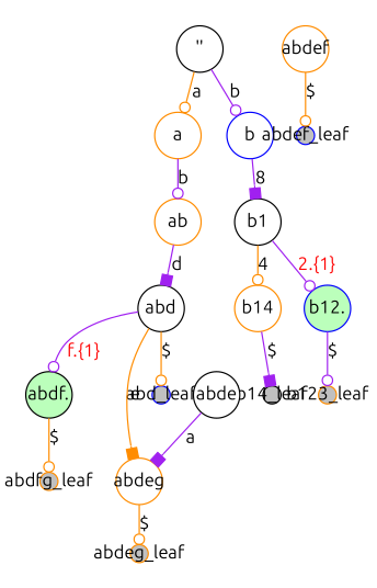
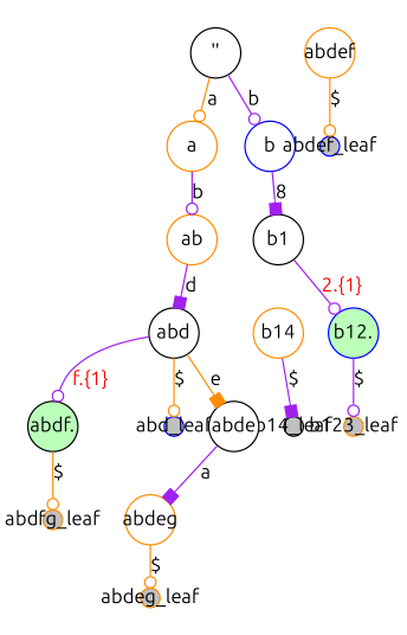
  digraph {
    fontname=Ubuntu
    ranksep=0.05
    node [color=darkorange fillcolor=white fixedsize=true fontname=Ubuntu shape=circle style=filled]
    edge [arrowhead=odot color=purple fontname=Ubuntu]
    n1 [color=black label="''"]
    a
    b [color=blue]
    ab
    b1 [color=black]
    abd_leaf [color=blue fillcolor=grey width=0.2]
    abdef_leaf [color=blue fillcolor=grey width=0.2]
    abdeg_leaf [fillcolor=grey width=0.2]
    abdfg_leaf [fillcolor=grey width=0.2]
    b123_leaf [fillcolor=grey width=0.2]
    b14_leaf [color=black fillcolor=grey width=0.2]
    abd [color=black]
    abde [color=black]
    n14 [color=black fillcolor="#bbffbb" label="abdf."]
    abdeg
    abdef
    n17 [color=blue fillcolor="#bbffbb" label="b12."]
    b14
    n1 -> a [color=darkorange label=a]
    n1 -> b [label=b]
    a -> ab [label=b]
    b -> b1 [arrowhead=box label=8]
    ab -> abd [arrowhead=box label=d]
    b1 -> n17 [fontcolor=red label="2.{1}"]
-   b1 -> b14 [color=darkorange label=4]
    abd -> abd_leaf [color=darkorange label="$"]
-   abd -> abdeg [arrowhead=box color=darkorange label=e]
+   abd -> abde [arrowhead=box color=darkorange label=e]
    abd -> n14 [fontcolor=red label="f.{1}"]
    abde -> abdeg [arrowhead=box label=a]
    n14 -> abdfg_leaf [color=darkorange label="$"]
    abdeg -> abdeg_leaf [color=darkorange label="$"]
    abdef -> abdef_leaf [color=darkorange label="$"]
    n17 -> b123_leaf [label="$"]
    b14 -> b14_leaf [arrowhead=box label="$"]
  }
